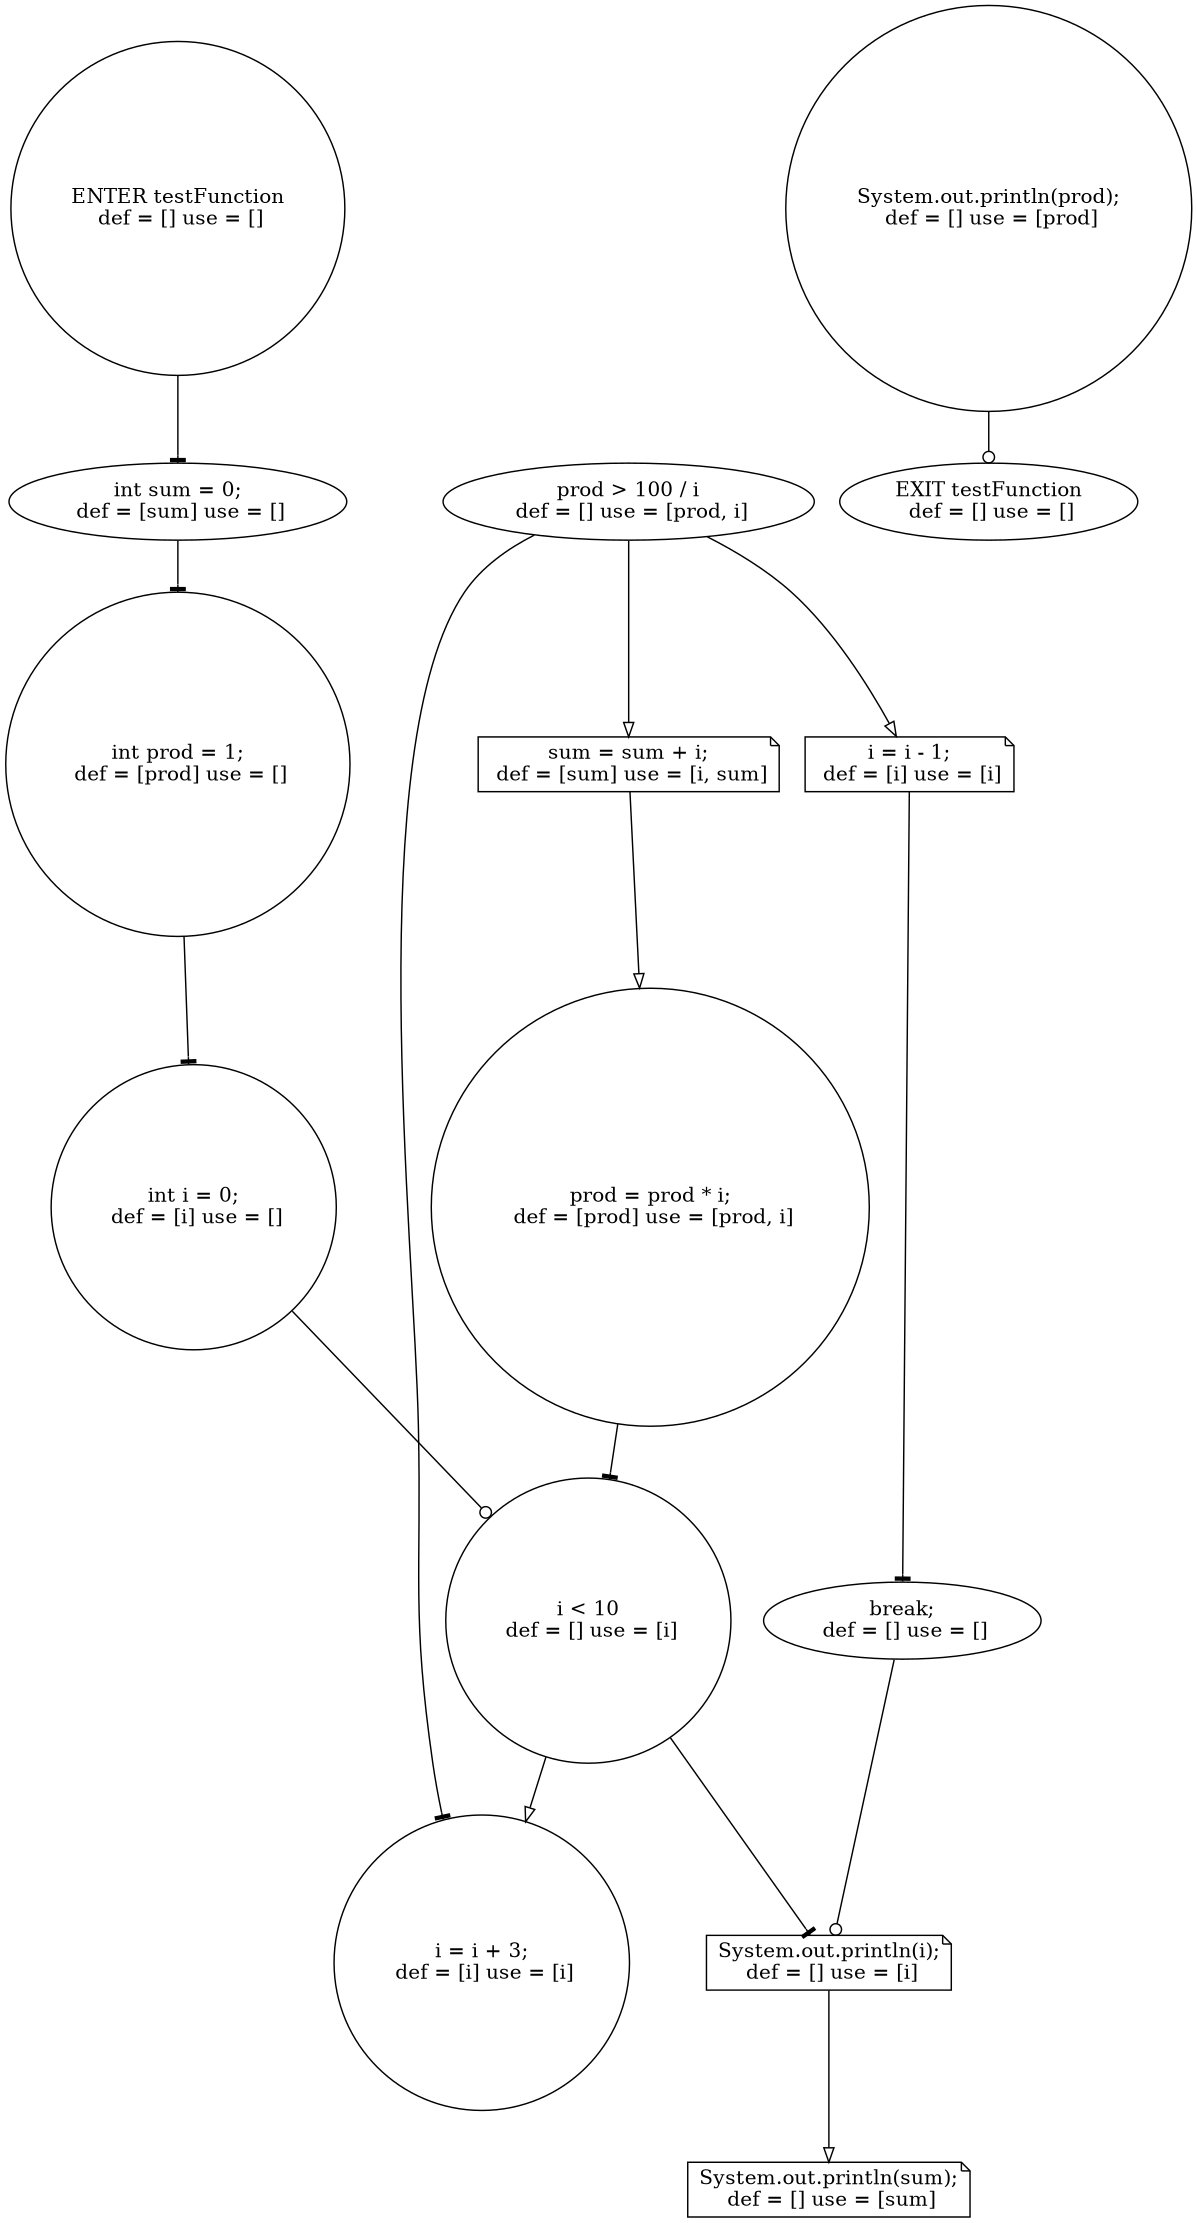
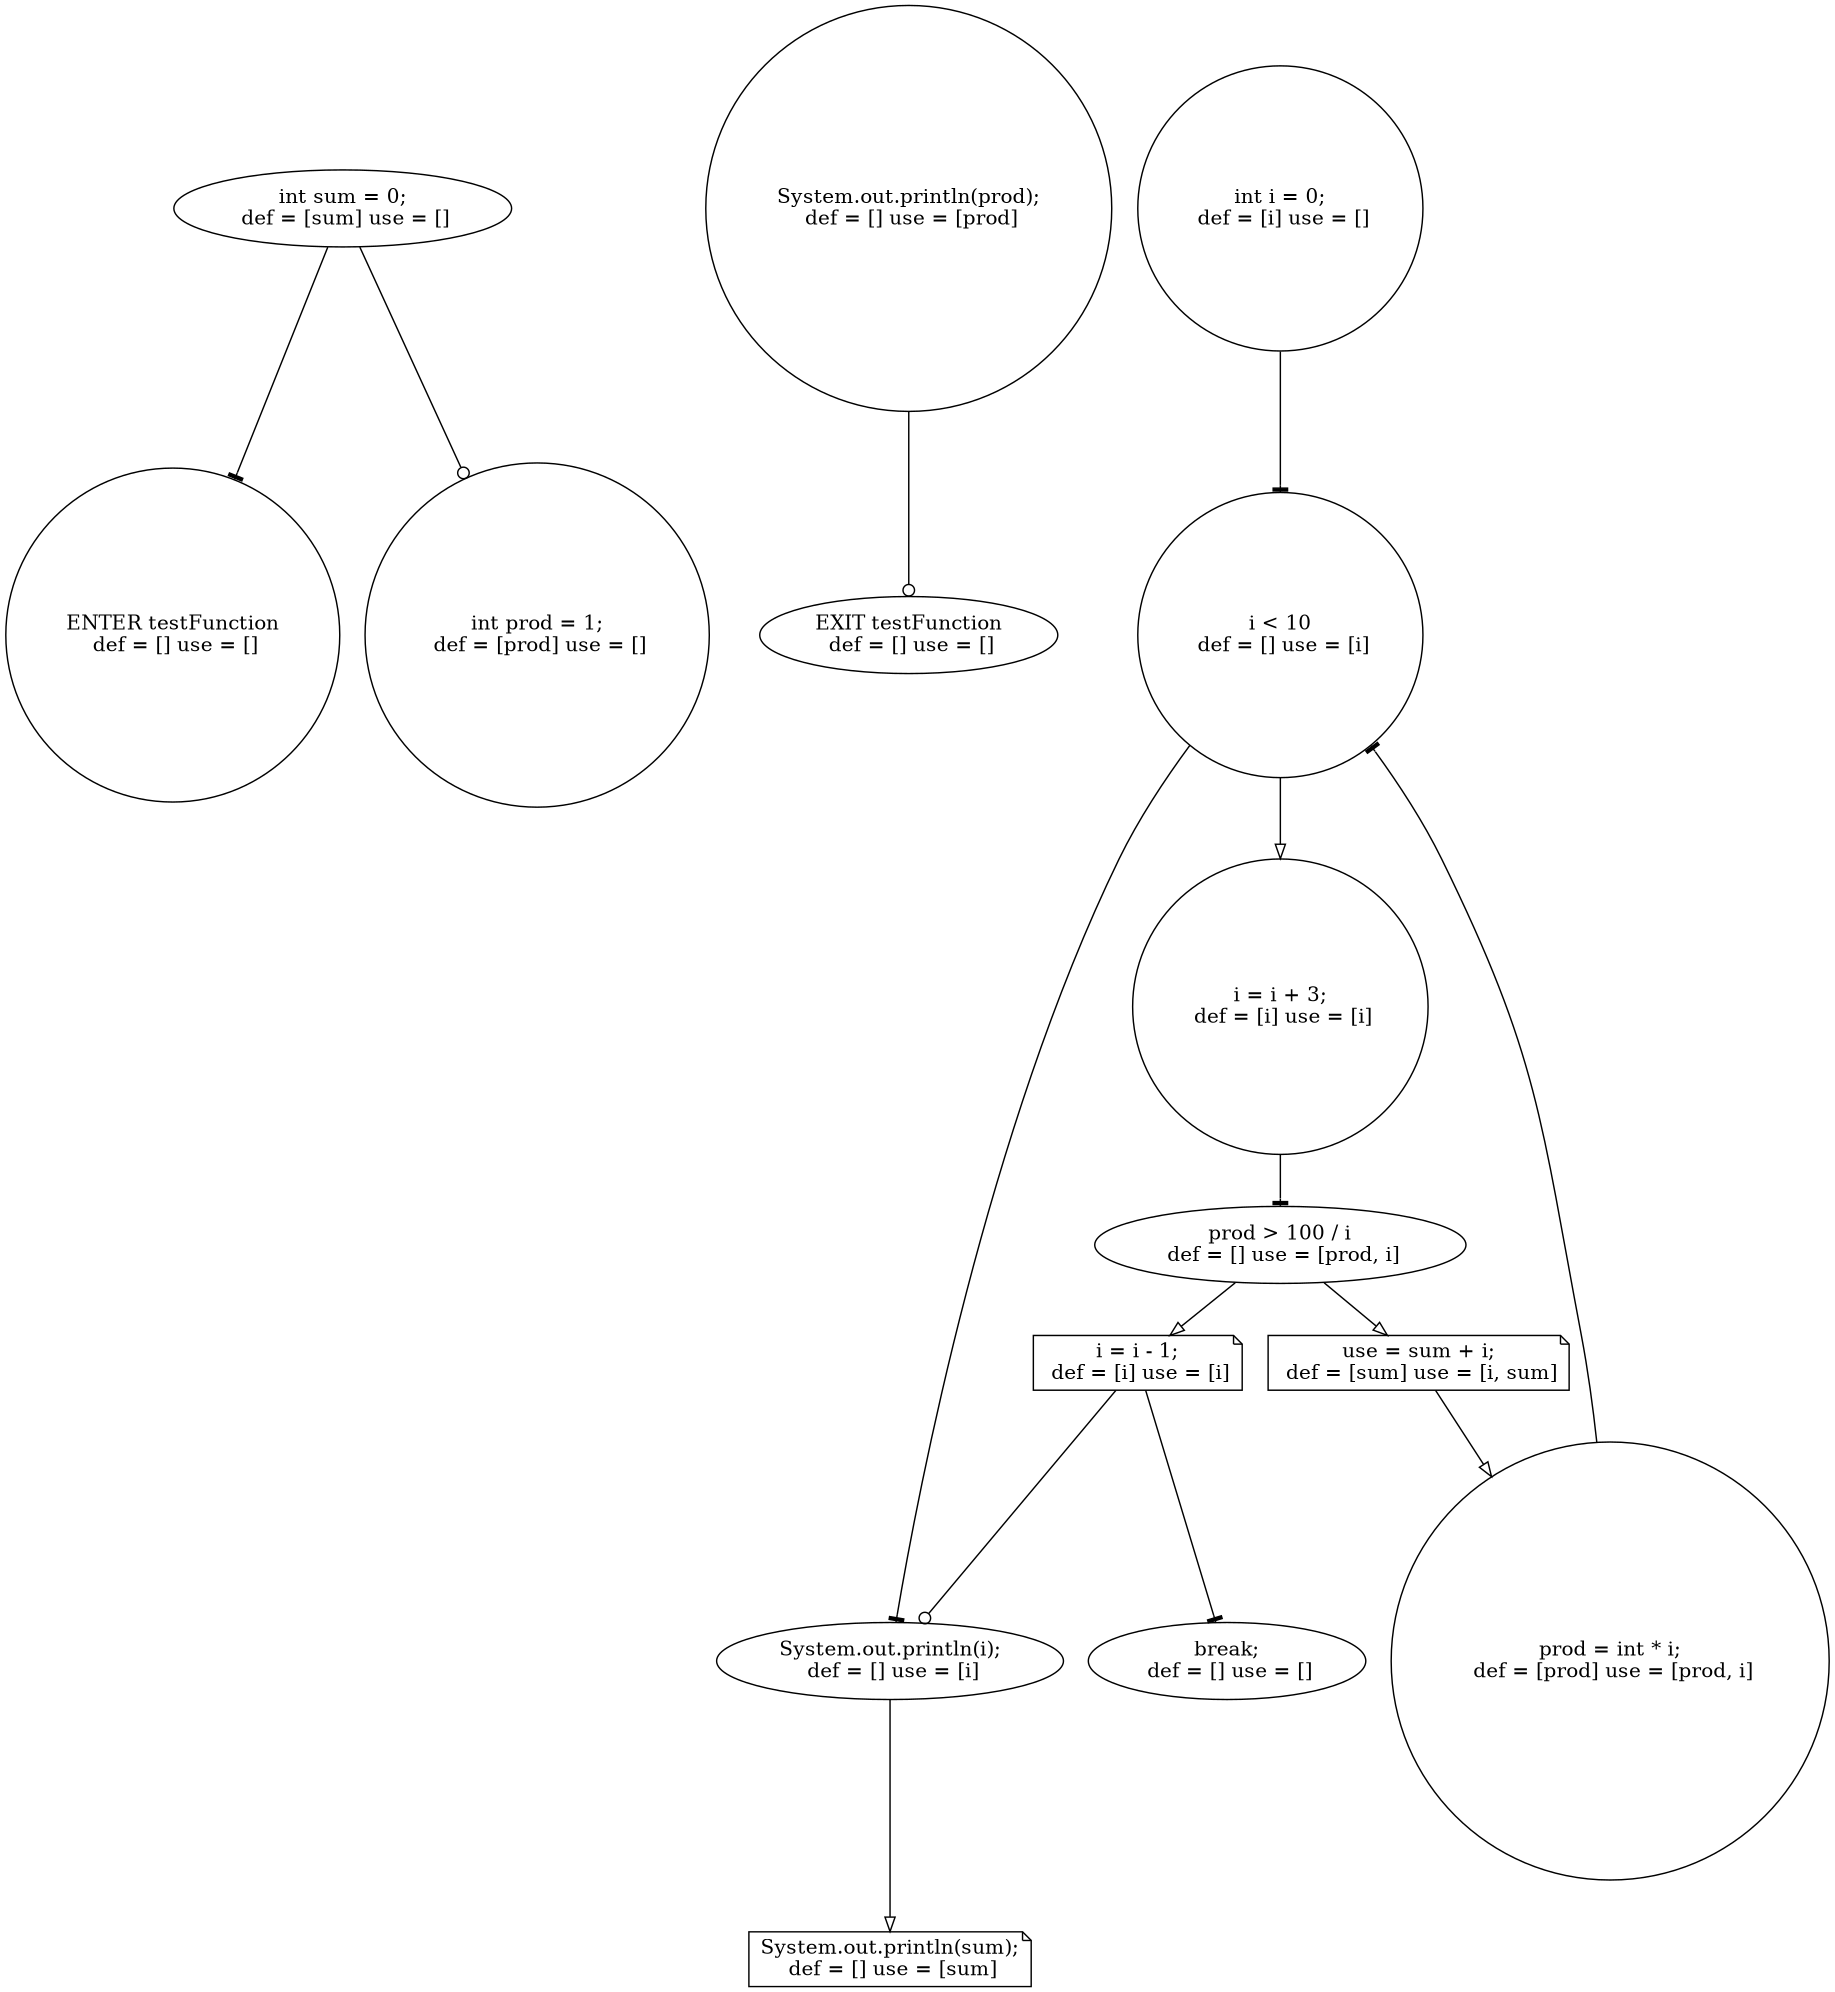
  strict digraph {
    node [shape=circle]
    edge [arrowhead=tee]
    n1 [label="ENTER testFunction\n def = [] use = []"]
    n2 [label="int sum = 0;\n def = [sum] use = []" shape=ellipse]
    n3 [label="int prod = 1;\n def = [prod] use = []"]
    n4 [label="EXIT testFunction\n def = [] use = []" shape=ellipse]
    n5 [label="int i = 0;\n def = [i] use = []"]
    n6 [label="i < 10\n def = [] use = [i]"]
    n7 [label="i = i + 3;\n def = [i] use = [i]"]
-   n8 [label="System.out.println(i);\n def = [] use = [i]" shape=note]
+   n8 [label="System.out.println(i);\n def = [] use = [i]" shape=ellipse]
    n9 [label="prod > 100 / i\n def = [] use = [prod, i]" shape=ellipse]
    n10 [label="System.out.println(sum);\n def = [] use = [sum]" shape=note]
    n11 [label="i = i - 1;\n def = [i] use = [i]" shape=note]
-   n12 [label="sum = sum + i;\n def = [sum] use = [i, sum]" shape=note]
+   n12 [label="use = sum + i;\n def = [sum] use = [i, sum]" shape=note]
    n13 [label="break;\n def = [] use = []" shape=ellipse]
-   n14 [label="prod = prod * i;\n def = [prod] use = [prod, i]"]
+   n14 [label="prod = int * i;\n def = [prod] use = [prod, i]"]
    n15 [label="System.out.println(prod);\n def = [] use = [prod]"]
-   n1 -> n2
-   n2 -> n3
-   n3 -> n5
-   n5 -> n6 [arrowhead=odot]
+   n2 -> n1
+   n2 -> n3 [arrowhead=odot]
+   n5 -> n6
    n6 -> n7 [arrowhead=onormal]
    n6 -> n8
-   n9 -> n7
+   n7 -> n9
    n8 -> n10 [arrowhead=onormal]
    n9 -> n11 [arrowhead=onormal]
    n9 -> n12 [arrowhead=onormal]
    n11 -> n13
    n12 -> n14 [arrowhead=onormal]
-   n13 -> n8 [arrowhead=odot]
+   n11 -> n8 [arrowhead=odot]
    n14 -> n6
    n15 -> n4 [arrowhead=odot]
  }
